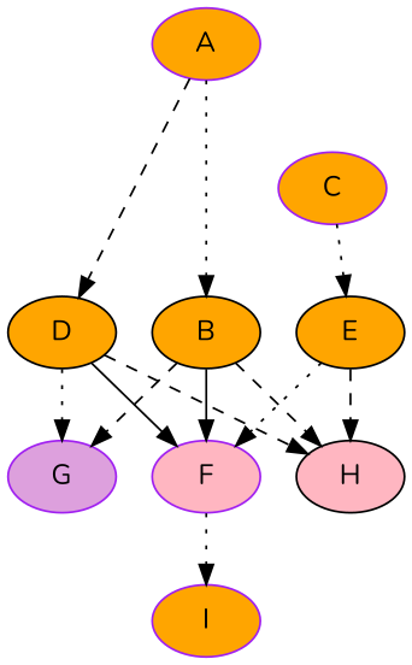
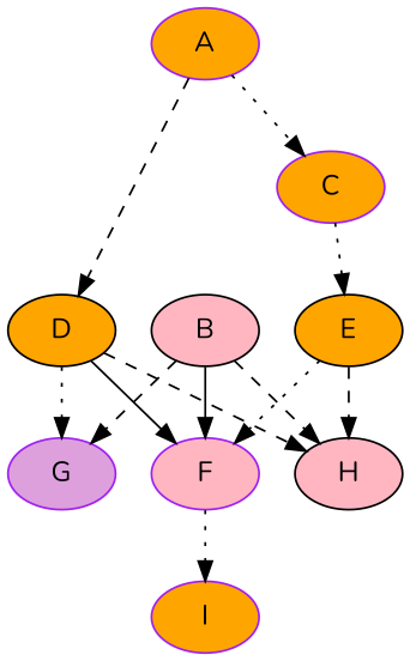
  digraph {
    fontname=Nunito
    node [color=purple fillcolor=orange fontname=Nunito style=filled]
    edge [fontname=Nunito style=dotted]
    A
    C
    D [color=black]
    E [color=black]
    F [fillcolor=lightpink]
    G [fillcolor=plum]
    H [color=black fillcolor=lightpink]
-   B [color=black]
+   B [color=black fillcolor=lightpink]
    I
-   A -> B
+   A -> C
    A -> D [style=dashed]
    C -> E
    D -> F [style=solid]
    D -> G
    D -> H [style=dashed]
    E -> F
    E -> H [style=dashed]
    F -> I
    B -> F [style=solid]
    B -> G [style=dashed]
    B -> H [style=dashed]
  }
